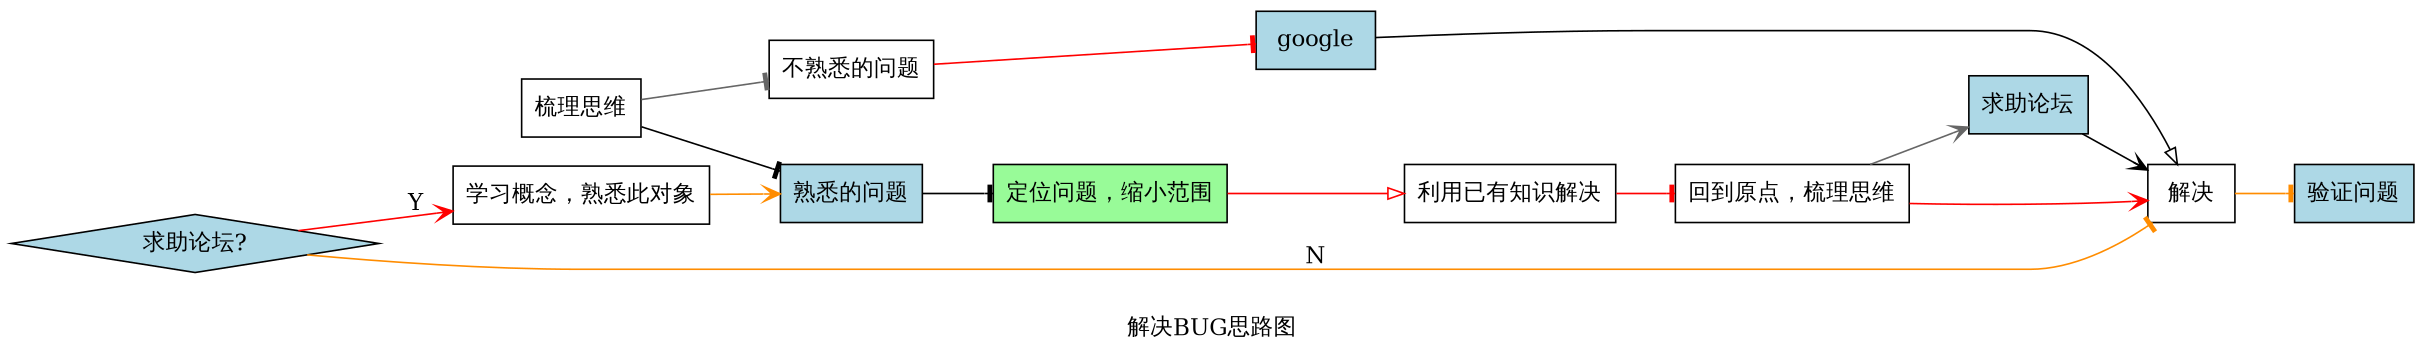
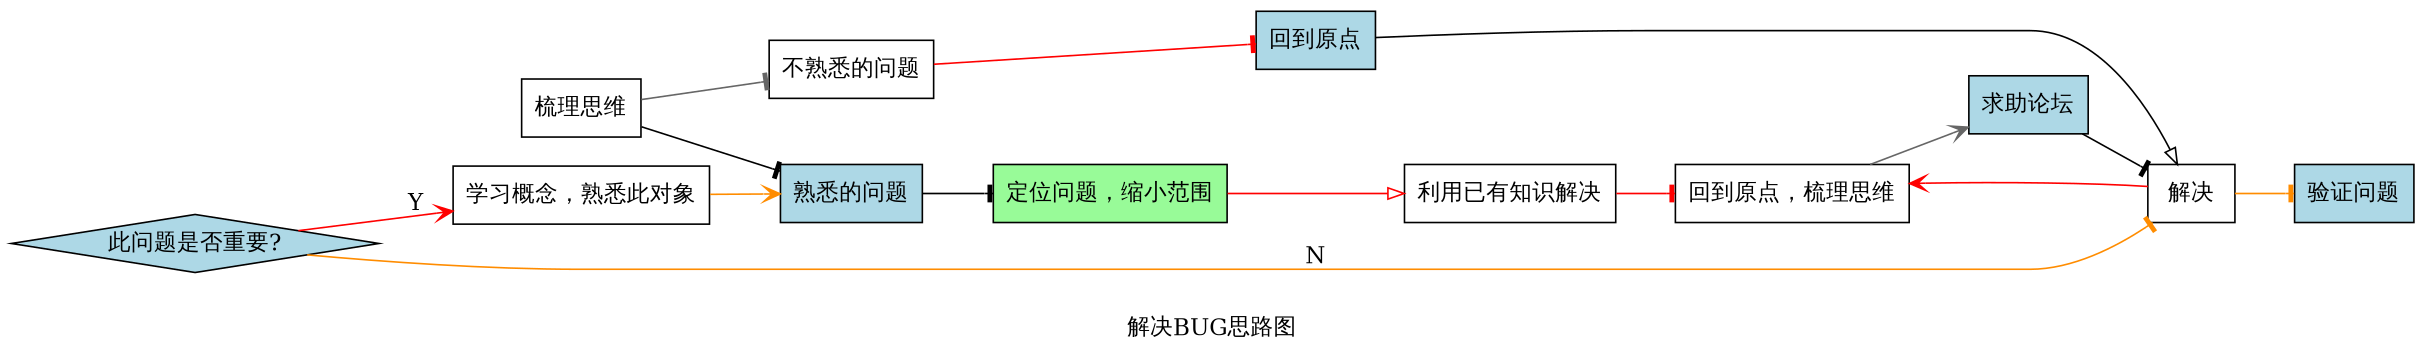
  digraph {
    fontname="DejaVu Serif"
    label="解决BUG思路图"
    rankdir=LR
    node [fillcolor=white fontname="DejaVu Serif" shape=box style=filled]
    edge [arrowhead=tee color=red fontname="DejaVu Serif"]
    n1 [label="梳理思维"]
    n2 [fillcolor=lightblue label="熟悉的问题"]
    n3 [label="不熟悉的问题"]
    n4 [fillcolor=palegreen label="定位问题，缩小范围"]
-   google [fillcolor=lightblue]
+   google [fillcolor=lightblue label="回到原点"]
    n6 [label="利用已有知识解决"]
    n7 [label="解决"]
-   n8 [fillcolor=lightblue label="求助论坛?" shape=diamond]
+   n8 [fillcolor=lightblue label="此问题是否重要?" shape=diamond]
    n9 [label="学习概念，熟悉此对象"]
    n10 [fillcolor=lightblue label="验证问题"]
    n11 [label="回到原点，梳理思维"]
    n12 [fillcolor=lightblue label="求助论坛"]
    n1 -> n2 [color=black]
    n1 -> n3 [color=gray40]
    n2 -> n4 [color=black]
    n3 -> google
    n4 -> n6 [arrowhead=onormal]
    google -> n7 [arrowhead=onormal color=black]
    n6 -> n11
    n7 -> n10 [color=darkorange]
    n8 -> n7 [color=darkorange label=N]
    n8 -> n9 [arrowhead=vee label=Y]
    n9 -> n2 [arrowhead=vee color=darkorange]
-   n11 -> n7 [arrowhead=vee]
+   n7 -> n11 [arrowhead=vee]
    n11 -> n12 [arrowhead=vee color=gray40]
-   n12 -> n7 [arrowhead=vee color=black]
+   n12 -> n7 [color=black]
  }
